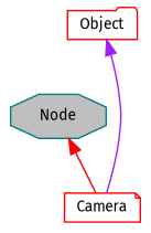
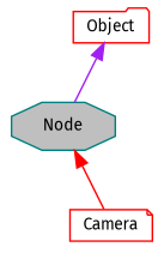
  digraph {
    fontname="Fira Sans"
    node [color=red fillcolor=white fontname="Fira Sans" fontsize=10 style=filled]
    edge [dir=back fontname="Fira Sans" fontsize=10 labelfontname=Helvetica labelfontsize=10 style=solid]
    n1 [color=teal fillcolor=grey75 fontcolor=black height=0.2 label="Node" shape=octagon width=0.4]
    n2 [height=0.2 label=Camera shape=note width=0.4]
    n3 [height=0.2 label=Object shape=folder width=0.4]
    n1 -> n2 [color=red]
-   n3 -> n2 [color=purple]
+   n3 -> n1 [color=purple]
  }
